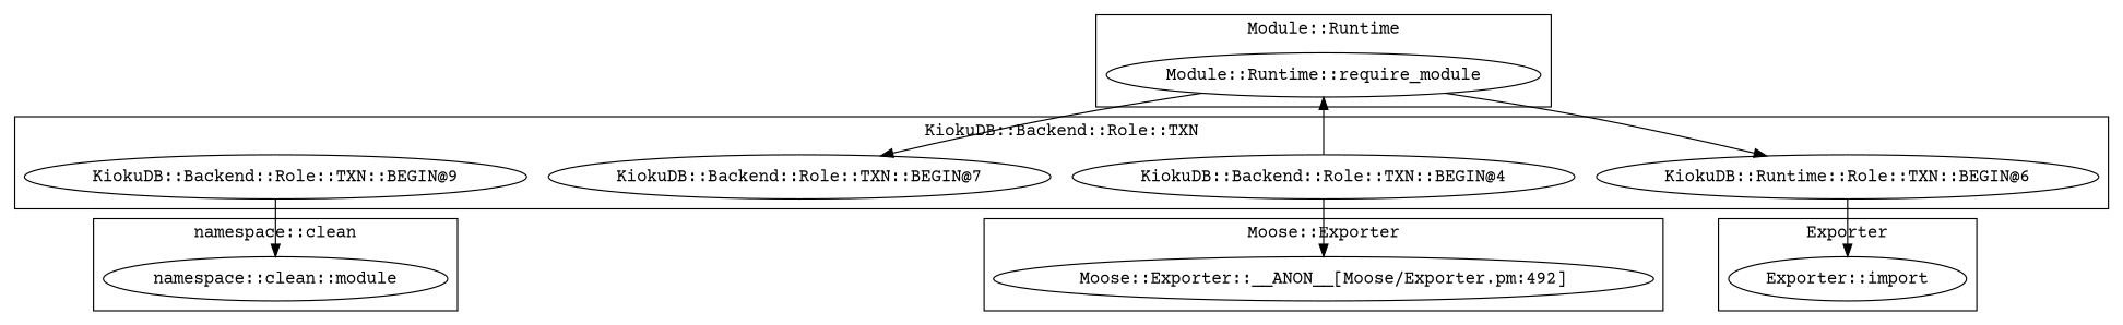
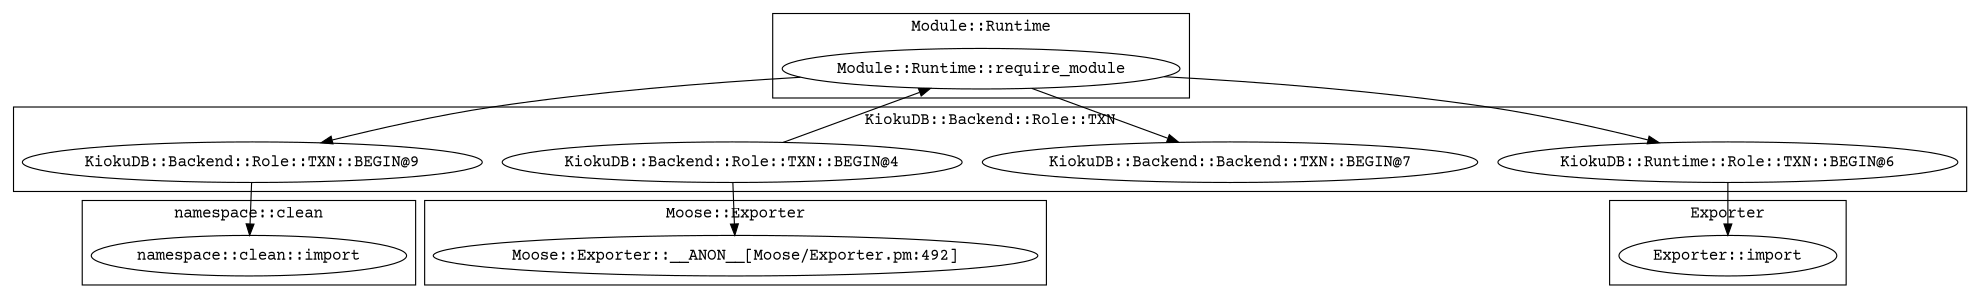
  digraph {
    fontname="Courier Prime"
    node [fontname="Courier Prime"]
    edge [fontname="Courier Prime"]
    "Module::Runtime::require_module"
-   "namespace::clean::import" [label="namespace::clean::module"]
+   "namespace::clean::import"
    "Exporter::import"
    "KiokuDB::Backend::Role::TXN::BEGIN@9"
-   "KiokuDB::Backend::Role::TXN::BEGIN@7"
+   "KiokuDB::Backend::Role::TXN::BEGIN@7" [label="KiokuDB::Backend::Backend::TXN::BEGIN@7"]
    "KiokuDB::Backend::Role::TXN::BEGIN@4"
    n7 [label="KiokuDB::Runtime::Role::TXN::BEGIN@6"]
    "Moose::Exporter::__ANON__[Moose/Exporter.pm:492]"
    subgraph cluster_1 {
      label="Module::Runtime"
      "Module::Runtime::require_module"
    }
    subgraph cluster_2 {
      label="namespace::clean"
      "namespace::clean::import"
    }
    subgraph cluster_3 {
      label=Exporter
      "Exporter::import"
    }
    subgraph cluster_4 {
      label="KiokuDB::Backend::Role::TXN"
      "KiokuDB::Backend::Role::TXN::BEGIN@9"
      "KiokuDB::Backend::Role::TXN::BEGIN@7"
      "KiokuDB::Backend::Role::TXN::BEGIN@4"
      n7
    }
    subgraph cluster_5 {
      label="Moose::Exporter"
      "Moose::Exporter::__ANON__[Moose/Exporter.pm:492]"
    }
+   "Module::Runtime::require_module" -> "KiokuDB::Backend::Role::TXN::BEGIN@9"
    "Module::Runtime::require_module" -> "KiokuDB::Backend::Role::TXN::BEGIN@7"
    "Module::Runtime::require_module" -> n7
    "KiokuDB::Backend::Role::TXN::BEGIN@9" -> "namespace::clean::import"
    "KiokuDB::Backend::Role::TXN::BEGIN@4" -> "Module::Runtime::require_module"
    "KiokuDB::Backend::Role::TXN::BEGIN@4" -> "Moose::Exporter::__ANON__[Moose/Exporter.pm:492]"
    n7 -> "Exporter::import"
  }
